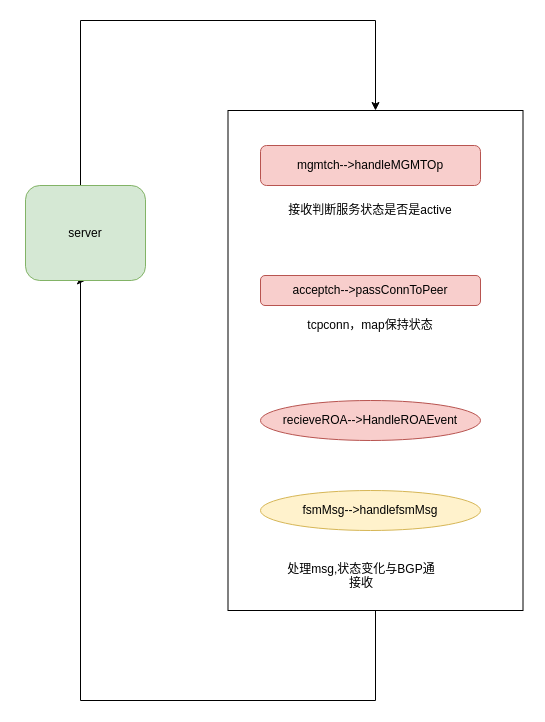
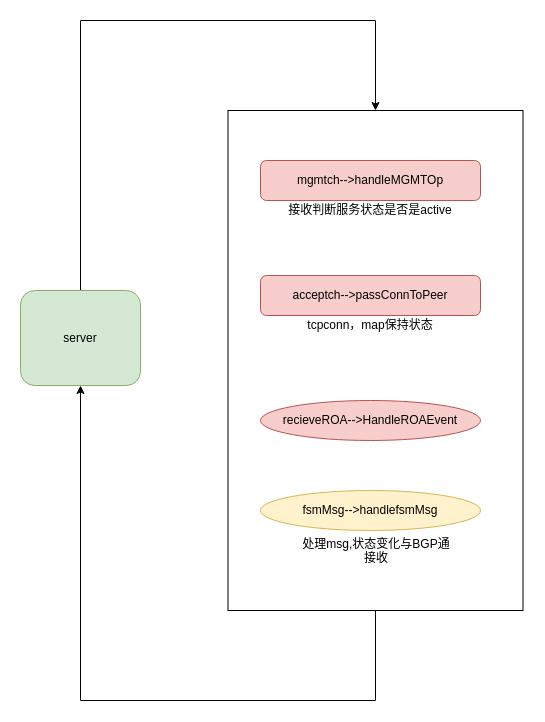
  <mxCell id="0" />
  <mxCell id="1" parent="0" />
  <mxCell id="2" style="edgeStyle=orthogonalEdgeStyle;rounded=0;orthogonalLoop=1;jettySize=auto;html=1;exitX=0.5;exitY=1;exitDx=0;exitDy=0;entryX=0.5;entryY=1;entryDx=0;entryDy=0;" edge="1" parent="1" source="3" target="5"><mxGeometry relative="1" as="geometry"><Array as="points"><mxPoint x="375" y="700" /><mxPoint x="80" y="700" /></Array></mxGeometry></mxCell>
  <mxCell id="3" value="" style="rounded=0;whiteSpace=wrap;html=1;" vertex="1" parent="1"><mxGeometry x="227.5" y="110" width="295" height="500" as="geometry" /></mxCell>
  <mxCell id="4" style="edgeStyle=orthogonalEdgeStyle;rounded=0;orthogonalLoop=1;jettySize=auto;html=1;exitX=0.5;exitY=0;exitDx=0;exitDy=0;entryX=0.5;entryY=0;entryDx=0;entryDy=0;" edge="1" parent="1" source="5" target="3"><mxGeometry relative="1" as="geometry"><Array as="points"><mxPoint x="80" y="20" /><mxPoint x="375" y="20" /></Array></mxGeometry></mxCell>
- <mxCell id="5" value="server" style="rounded=1;whiteSpace=wrap;html=1;fillColor=#d5e8d4;strokeColor=#82b366;" vertex="1" parent="1"><mxGeometry x="25" y="185" width="120" height="95" as="geometry" /></mxCell>
- <mxCell id="6" value="mgmtch--&amp;gt;handleMGMTOp" style="rounded=1;whiteSpace=wrap;html=1;fillColor=#f8cecc;strokeColor=#b85450;" vertex="1" parent="1"><mxGeometry x="260" y="145" width="220" height="40" as="geometry" /></mxCell>
- <mxCell id="7" value="acceptch--&amp;gt;passConnToPeer" style="rounded=1;whiteSpace=wrap;html=1;fillColor=#f8cecc;strokeColor=#b85450;" vertex="1" parent="1"><mxGeometry x="260" y="275" width="220" height="30" as="geometry" /></mxCell>
+ <mxCell id="5" value="server" style="rounded=1;whiteSpace=wrap;html=1;fillColor=#d5e8d4;strokeColor=#82b366;" vertex="1" parent="1"><mxGeometry x="20" y="290" width="120" height="95" as="geometry" /></mxCell>
+ <mxCell id="6" value="mgmtch--&amp;gt;handleMGMTOp" style="rounded=1;whiteSpace=wrap;html=1;fillColor=#f8cecc;strokeColor=#b85450;" vertex="1" parent="1"><mxGeometry x="260" y="160" width="220" height="40" as="geometry" /></mxCell>
+ <mxCell id="7" value="acceptch--&amp;gt;passConnToPeer" style="rounded=1;whiteSpace=wrap;html=1;fillColor=#f8cecc;strokeColor=#b85450;" vertex="1" parent="1"><mxGeometry x="260" y="275" width="220" height="40" as="geometry" /></mxCell>
  <mxCell id="8" value="recieveROA--&amp;gt;HandleROAEvent" style="ellipse;whiteSpace=wrap;html=1;fillColor=#f8cecc;strokeColor=#b85450;" vertex="1" parent="1"><mxGeometry x="260" y="400" width="220" height="40" as="geometry" /></mxCell>
  <mxCell id="9" value="接收判断服务状态是否是active" style="text;html=1;strokeColor=none;fillColor=none;align=center;verticalAlign=middle;whiteSpace=wrap;rounded=0;" vertex="1" parent="1"><mxGeometry x="280" y="200" width="180" height="20" as="geometry" /></mxCell>
  <mxCell id="10" value="tcpconn，map保持状态" style="text;html=1;strokeColor=none;fillColor=none;align=center;verticalAlign=middle;whiteSpace=wrap;rounded=0;" vertex="1" parent="1"><mxGeometry x="280" y="315" width="180" height="20" as="geometry" /></mxCell>
  <mxCell id="11" value="fsmMsg--&amp;gt;handlefsmMsg" style="ellipse;whiteSpace=wrap;html=1;fillColor=#fff2cc;strokeColor=#d6b656;" vertex="1" parent="1"><mxGeometry x="260" y="490" width="220" height="40" as="geometry" /></mxCell>
- <mxCell id="12" value="&lt;div style=&quot;text-align: center&quot;&gt;&lt;font face=&quot;helvetica&quot;&gt;处理msg,状态变化与BGP通接收&lt;/font&gt;&lt;/div&gt;" style="text;whiteSpace=wrap;html=1;" vertex="1" parent="1"><mxGeometry x="285" y="555" width="150" height="30" as="geometry" /></mxCell>
+ <mxCell id="12" value="&lt;div style=&quot;text-align: center&quot;&gt;&lt;font face=&quot;helvetica&quot;&gt;处理msg,状态变化与BGP通接收&lt;/font&gt;&lt;/div&gt;" style="text;whiteSpace=wrap;html=1;" vertex="1" parent="1"><mxGeometry x="300" y="530" width="150" height="30" as="geometry" /></mxCell>
